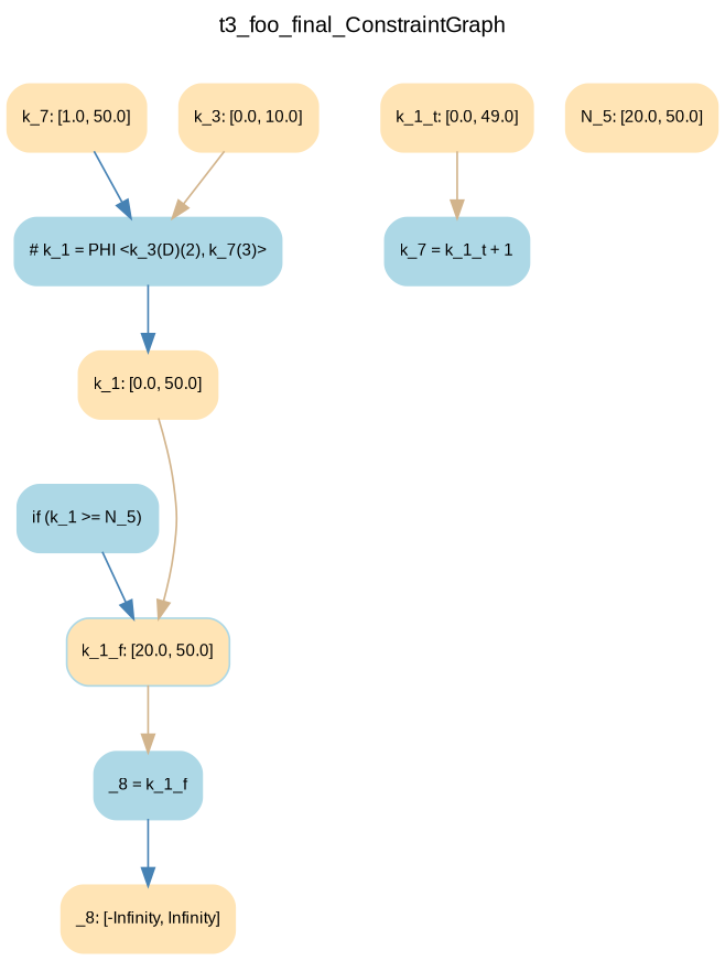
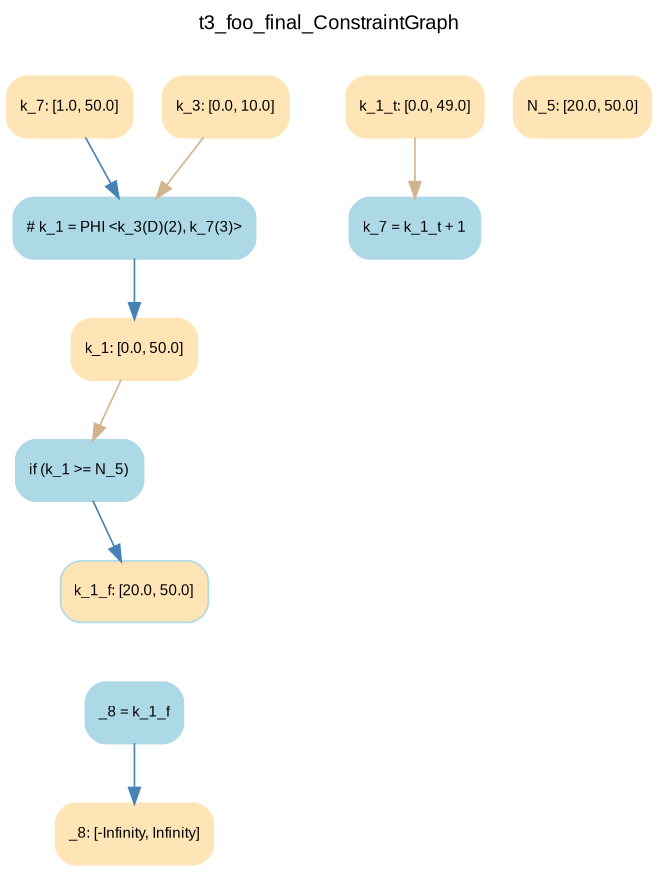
  digraph {
    fontname=Arial
    fontsize=12
    label=t3_foo_final_ConstraintGraph
    labelloc=top
    node [color=moccasin fillcolor=moccasin fontname=Arial fontsize=9 shape=Mrecord style=filled]
    edge [color=steelblue fontname=Arial fontsize=10]
    n1 [color=lightblue fillcolor=lightblue label="{ if (k_1 \>= N_5) }"]
    n2 [color=lightblue label="{ k_1_f: \[20.0, 50.0\] }"]
    n3 [color=lightblue fillcolor=lightblue label="{ _8 = k_1_f }"]
    n4 [label="{ _8: \[-Infinity, Infinity\] }"]
    n5 [color=lightblue fillcolor=lightblue label="{ k_7 = k_1_t + 1 }"]
    n6 [label="{ k_7: \[1.0, 50.0\] }"]
    n7 [color=lightblue fillcolor=lightblue label="{ # k_1 = PHI \<k_3(D)(2), k_7(3)\> }"]
    n8 [label="{ k_1: \[0.0, 50.0\] }"]
    n9 [label="{ k_1_t: \[0.0, 49.0\] }"]
    n10 [label="{ k_3: \[0.0, 10.0\] }"]
    n11 [label="{ N_5: \[20.0, 50.0\] }"]
    n1 -> n2
-   n2 -> n3 [color=tan]
    n3 -> n4
    n6 -> n7
    n7 -> n8
-   n8 -> n2 [color=tan]
+   n8 -> n1 [color=tan]
    n9 -> n5 [color=tan]
    n10 -> n7 [color=tan]
  }
